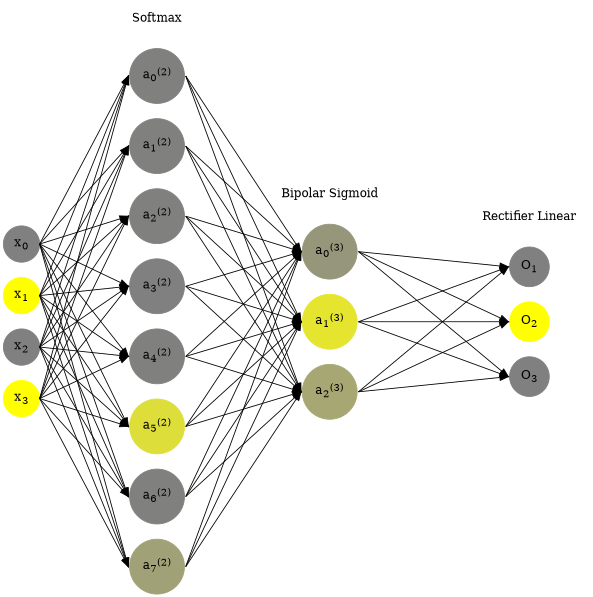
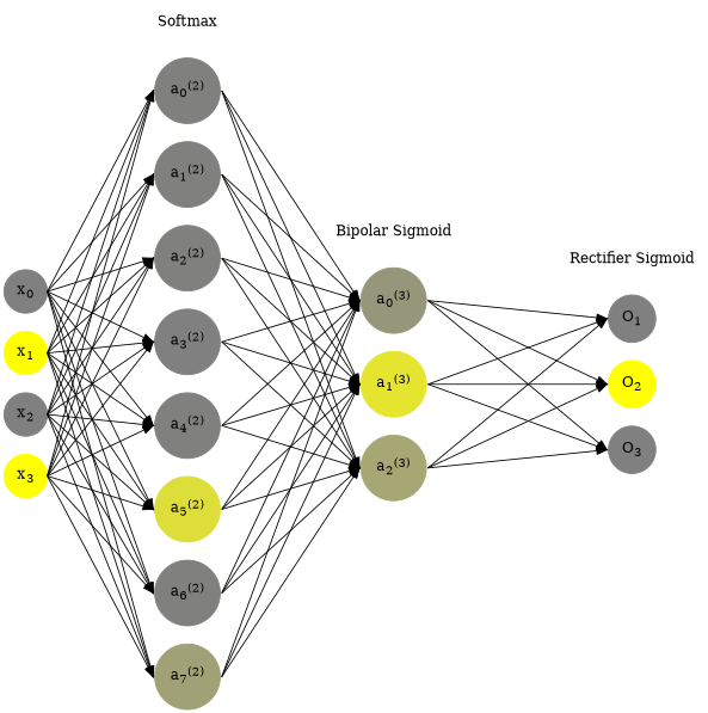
  digraph {
    rankdir=LR
    ranksep=1.4
    splines=false
    node [color="0.1667, 0.0, 0.5" fillcolor="0.1667, 0.0, 0.5" shape=circle style=filled]
    edge [headport=w style=solid tailport=e]
    n1 [label=<x<sub>0</sub>>]
    n2 [color="0.1667, 1.0, 1.0" fillcolor="0.1667, 1.0, 1.0" label=<x<sub>1</sub>>]
    n3 [label=<x<sub>2</sub>>]
    n4 [color="0.1667, 1.0, 1.0" fillcolor="0.1667, 1.0, 1.0" label=<x<sub>3</sub>>]
    n5 [color="0.1667, 0.000512, 0.500256" fillcolor="0.1667, 0.000512, 0.500256" label=<a<sub>0</sub><sup>(2)</sup>>]
    n6 [color="0.1667, 0.001927, 0.500963" fillcolor="0.1667, 0.001927, 0.500963" label=<a<sub>1</sub><sup>(2)</sup>>]
    n7 [color="0.1667, 0.000014, 0.500007" fillcolor="0.1667, 0.000014, 0.500007" label=<a<sub>2</sub><sup>(2)</sup>>]
    n8 [color="0.1667, 0.000023, 0.500012" fillcolor="0.1667, 0.000023, 0.500012" label=<a<sub>3</sub><sup>(2)</sup>>]
    n9 [color="0.1667, 0.000030, 0.500015" fillcolor="0.1667, 0.000030, 0.500015" label=<a<sub>4</sub><sup>(2)</sup>>]
    n10 [color="0.1667, 0.738391, 0.869195" fillcolor="0.1667, 0.738391, 0.869195" label=<a<sub>5</sub><sup>(2)</sup>>]
    n11 [color="0.1667, 0.000416, 0.500208" fillcolor="0.1667, 0.000416, 0.500208" label=<a<sub>6</sub><sup>(2)</sup>>]
    n12 [color="0.1667, 0.258688, 0.629344" fillcolor="0.1667, 0.258688, 0.629344" label=<a<sub>7</sub><sup>(2)</sup>>]
    n13 [color="0.1667, 0.177747, 0.588873" fillcolor="0.1667, 0.177747, 0.588873" label=<a<sub>0</sub><sup>(3)</sup>>]
    n14 [color="0.1667, 0.793008, 0.896504" fillcolor="0.1667, 0.793008, 0.896504" label=<a<sub>1</sub><sup>(3)</sup>>]
    n15 [color="0.1667, 0.306597, 0.653299" fillcolor="0.1667, 0.306597, 0.653299" label=<a<sub>2</sub><sup>(3)</sup>>]
    n16 [label=<O<sub>1</sub>>]
    n17 [color="0.1667, 1.0, 1.0" fillcolor="0.1667, 1.0, 1.0" label=<O<sub>2</sub>>]
    n18 [label=<O<sub>3</sub>>]
    n19 [label=Softmax shape=plaintext color="" fillcolor="" style=""]
    n20 [label="Bipolar Sigmoid" shape=plaintext color="" fillcolor="" style=""]
-   n21 [label="Rectifier Linear" shape=plaintext color="" fillcolor="" style=""]
+   n21 [label="Rectifier Sigmoid" shape=plaintext color="" fillcolor="" style=""]
    subgraph sub_1 {
      n1
    }
    subgraph sub_2 {
      n2
    }
    subgraph sub_3 {
      n3
    }
    subgraph sub_4 {
      n4
    }
    subgraph sub_5 {
      n5
    }
    subgraph sub_6 {
      n6
    }
    subgraph sub_7 {
      n7
    }
    subgraph sub_8 {
      n8
    }
    subgraph sub_9 {
      n9
    }
    subgraph sub_10 {
      n10
    }
    subgraph sub_11 {
      n11
    }
    subgraph sub_12 {
      n12
    }
    subgraph sub_13 {
      n13
    }
    subgraph sub_14 {
      n14
    }
    subgraph sub_15 {
      n15
    }
    subgraph sub_16 {
      n16
    }
    subgraph sub_17 {
      n17
    }
    subgraph sub_18 {
      n18
    }
    subgraph sub_19 {
      rank=same
      n1
      n2
      n3
      n4
    }
    subgraph sub_20 {
      rank=same
      n5
      n6
      n7
      n8
      n9
      n10
      n11
      n12
    }
    subgraph sub_21 {
      rank=same
      n13
      n14
      n15
    }
    subgraph sub_22 {
      rank=same
      n16
      n17
      n18
    }
    subgraph sub_23 {
      rank=same
      n5
      n19
    }
    subgraph sub_24 {
      rank=same
      n13
      n20
    }
    subgraph sub_25 {
      rank=same
      n16
      n21
    }
    n1 -> n2 [style=invis]
    n1 -> n5
    n1 -> n6
    n1 -> n7
    n1 -> n8
    n1 -> n9
    n1 -> n10
    n1 -> n11
    n1 -> n12
    n2 -> n3 [style=invis]
    n2 -> n5
    n2 -> n6
    n2 -> n7
    n2 -> n8
    n2 -> n9
    n2 -> n10
    n2 -> n11
    n2 -> n12
    n3 -> n4 [style=invis]
    n3 -> n5
    n3 -> n6
    n3 -> n7
    n3 -> n8
    n3 -> n9
    n3 -> n10
    n3 -> n11
    n3 -> n12
    n4 -> n5
    n4 -> n6
    n4 -> n7
    n4 -> n8
    n4 -> n9
    n4 -> n10
    n4 -> n11
    n4 -> n12
    n5 -> n6 [style=invis]
    n5 -> n13
    n5 -> n14
    n5 -> n15
    n6 -> n7 [style=invis]
    n6 -> n13
    n6 -> n14
    n6 -> n15
    n7 -> n8 [style=invis]
    n7 -> n13
    n7 -> n14
    n7 -> n15
    n8 -> n9 [style=invis]
    n8 -> n13
    n8 -> n14
    n8 -> n15
    n9 -> n10 [style=invis]
    n9 -> n13
    n9 -> n14
    n9 -> n15
    n10 -> n11 [style=invis]
    n10 -> n13
    n10 -> n14
    n10 -> n15
    n11 -> n12 [style=invis]
    n11 -> n13
    n11 -> n14
    n11 -> n15
    n12 -> n13
    n12 -> n14
    n12 -> n15
    n13 -> n14 [style=invis]
    n13 -> n16
    n13 -> n17
    n13 -> n18
    n14 -> n15 [style=invis]
    n14 -> n16
    n14 -> n17
    n14 -> n18
    n15 -> n16
    n15 -> n17
    n15 -> n18
    n16 -> n17 [style=invis]
    n17 -> n18 [style=invis]
    n19 -> n5 [style=invis]
    n20 -> n13 [style=invis]
    n21 -> n16 [style=invis]
  }
